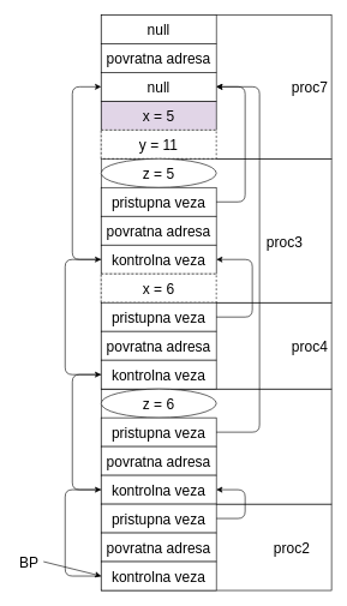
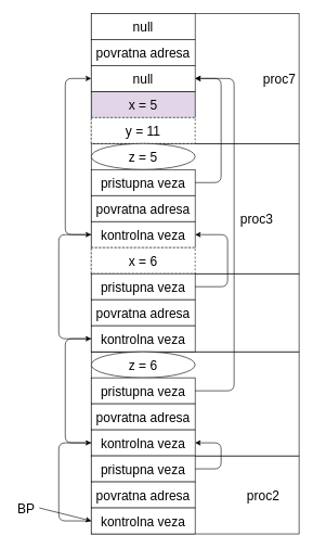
  <mxCell id="0" />
  <mxCell id="1" parent="0" />
  <mxCell id="2" value="" style="rounded=0;whiteSpace=wrap;html=1;fontSize=20;" parent="1" vertex="1"><mxGeometry x="140" y="700" width="320" height="120" as="geometry" /></mxCell>
  <mxCell id="3" value="" style="rounded=0;whiteSpace=wrap;html=1;fontSize=20;" parent="1" vertex="1"><mxGeometry x="140" y="540" width="320" height="160" as="geometry" /></mxCell>
  <mxCell id="4" value="" style="rounded=0;whiteSpace=wrap;html=1;fontSize=20;" parent="1" vertex="1"><mxGeometry x="140" y="420" width="320" height="120" as="geometry" /></mxCell>
  <mxCell id="5" value="" style="rounded=0;whiteSpace=wrap;html=1;fontSize=20;" parent="1" vertex="1"><mxGeometry x="140" y="220" width="320" height="200" as="geometry" /></mxCell>
  <mxCell id="6" value="" style="rounded=0;whiteSpace=wrap;html=1;fontSize=20;" parent="1" vertex="1"><mxGeometry x="140" y="20" width="320" height="200" as="geometry" /></mxCell>
  <mxCell id="7" value="&lt;font style=&quot;font-size: 20px&quot;&gt;x = 5&lt;/font&gt;" style="rounded=0;whiteSpace=wrap;html=1;fillColor=#e1d5e7;" parent="1" vertex="1"><mxGeometry x="140" y="140" width="160" height="40" as="geometry" /></mxCell>
  <mxCell id="8" value="&lt;font style=&quot;font-size: 20px&quot;&gt;y = 11&lt;/font&gt;" style="rounded=0;whiteSpace=wrap;html=1;dashed=1;" parent="1" vertex="1"><mxGeometry x="140" y="180" width="160" height="40" as="geometry" /></mxCell>
  <mxCell id="9" value="&lt;span style=&quot;font-size: 20px&quot;&gt;null&lt;/span&gt;" style="rounded=0;whiteSpace=wrap;html=1;" parent="1" vertex="1"><mxGeometry x="140" y="20" width="160" height="40" as="geometry" /></mxCell>
  <mxCell id="10" value="&lt;font style=&quot;font-size: 20px&quot;&gt;povratna adresa&lt;/font&gt;" style="rounded=0;whiteSpace=wrap;html=1;" parent="1" vertex="1"><mxGeometry x="140" y="60" width="160" height="40" as="geometry" /></mxCell>
  <mxCell id="11" value="&lt;span style=&quot;font-size: 20px&quot;&gt;null&lt;/span&gt;" style="rounded=0;whiteSpace=wrap;html=1;" parent="1" vertex="1"><mxGeometry x="140" y="100" width="160" height="40" as="geometry" /></mxCell>
  <mxCell id="12" value="&lt;font style=&quot;font-size: 20px&quot;&gt;z = 5&lt;/font&gt;" style="ellipse;whiteSpace=wrap;html=1;" parent="1" vertex="1"><mxGeometry x="140" y="220" width="160" height="40" as="geometry" /></mxCell>
  <mxCell id="13" value="&lt;font style=&quot;font-size: 20px&quot;&gt;pristupna veza&lt;/font&gt;" style="rounded=0;whiteSpace=wrap;html=1;" parent="1" vertex="1"><mxGeometry x="140" y="260" width="160" height="40" as="geometry" /></mxCell>
  <mxCell id="14" value="&lt;font style=&quot;font-size: 20px&quot;&gt;povratna adresa&lt;/font&gt;" style="rounded=0;whiteSpace=wrap;html=1;" parent="1" vertex="1"><mxGeometry x="140" y="300" width="160" height="40" as="geometry" /></mxCell>
  <mxCell id="15" value="&lt;span style=&quot;font-size: 20px&quot;&gt;kontrolna veza&lt;/span&gt;" style="rounded=0;whiteSpace=wrap;html=1;" parent="1" vertex="1"><mxGeometry x="140" y="340" width="160" height="40" as="geometry" /></mxCell>
  <mxCell id="16" value="" style="endArrow=classic;html=1;fontSize=20;exitX=1;exitY=0.5;exitDx=0;exitDy=0;entryX=1;entryY=0.5;entryDx=0;entryDy=0;" parent="1" source="13" target="11" edge="1"><mxGeometry width="50" height="50" relative="1" as="geometry"><mxPoint x="370" y="350" as="sourcePoint" /><mxPoint x="420" y="300" as="targetPoint" /><Array as="points"><mxPoint x="340" y="280" /><mxPoint x="340" y="120" /></Array></mxGeometry></mxCell>
  <mxCell id="17" value="" style="endArrow=classic;html=1;fontSize=20;exitX=0;exitY=0.5;exitDx=0;exitDy=0;entryX=0;entryY=0.5;entryDx=0;entryDy=0;" parent="1" source="15" target="11" edge="1"><mxGeometry width="50" height="50" relative="1" as="geometry"><mxPoint x="0" y="300" as="sourcePoint" /><mxPoint x="50" y="250" as="targetPoint" /><Array as="points"><mxPoint x="100" y="360" /><mxPoint x="100" y="120" /></Array></mxGeometry></mxCell>
  <mxCell id="18" value="&lt;font style=&quot;font-size: 20px&quot;&gt;x = 6&lt;/font&gt;" style="rounded=0;whiteSpace=wrap;html=1;dashed=1;" parent="1" vertex="1"><mxGeometry x="140" y="380" width="160" height="40" as="geometry" /></mxCell>
  <mxCell id="19" value="proc7" style="text;html=1;strokeColor=none;fillColor=none;align=center;verticalAlign=middle;whiteSpace=wrap;rounded=0;fontSize=20;" parent="1" vertex="1"><mxGeometry x="400" y="105" width="60" height="30" as="geometry" /></mxCell>
  <mxCell id="20" value="proc3" style="text;html=1;strokeColor=none;fillColor=none;align=center;verticalAlign=middle;whiteSpace=wrap;rounded=0;fontSize=20;" parent="1" vertex="1"><mxGeometry x="365" y="320" width="60" height="30" as="geometry" /></mxCell>
  <mxCell id="21" value="&lt;font style=&quot;font-size: 20px&quot;&gt;pristupna veza&lt;/font&gt;" style="rounded=0;whiteSpace=wrap;html=1;" parent="1" vertex="1"><mxGeometry x="140" y="420" width="160" height="40" as="geometry" /></mxCell>
  <mxCell id="22" value="&lt;font style=&quot;font-size: 20px&quot;&gt;povratna adresa&lt;/font&gt;" style="rounded=0;whiteSpace=wrap;html=1;" parent="1" vertex="1"><mxGeometry x="140" y="460" width="160" height="40" as="geometry" /></mxCell>
  <mxCell id="23" value="&lt;span style=&quot;font-size: 20px&quot;&gt;kontrolna veza&lt;/span&gt;" style="rounded=0;whiteSpace=wrap;html=1;" parent="1" vertex="1"><mxGeometry x="140" y="500" width="160" height="40" as="geometry" /></mxCell>
  <mxCell id="24" value="" style="endArrow=classic;html=1;fontSize=20;exitX=1;exitY=0.5;exitDx=0;exitDy=0;entryX=1;entryY=0.5;entryDx=0;entryDy=0;" parent="1" source="21" target="15" edge="1"><mxGeometry width="50" height="50" relative="1" as="geometry"><mxPoint x="380" y="560" as="sourcePoint" /><mxPoint x="430" y="510" as="targetPoint" /><Array as="points"><mxPoint x="350" y="440" /><mxPoint x="350" y="360" /></Array></mxGeometry></mxCell>
  <mxCell id="25" value="" style="endArrow=classic;html=1;fontSize=20;exitX=0;exitY=0.5;exitDx=0;exitDy=0;entryX=0;entryY=0.5;entryDx=0;entryDy=0;" parent="1" source="23" target="15" edge="1"><mxGeometry width="50" height="50" relative="1" as="geometry"><mxPoint x="-70" y="540" as="sourcePoint" /><mxPoint x="-20" y="490" as="targetPoint" /><Array as="points"><mxPoint x="90" y="520" /><mxPoint x="90" y="360" /></Array></mxGeometry></mxCell>
- <mxCell id="26" value="proc4" style="text;html=1;strokeColor=none;fillColor=none;align=center;verticalAlign=middle;whiteSpace=wrap;rounded=0;fontSize=20;" parent="1" vertex="1"><mxGeometry x="400" y="465" width="60" height="30" as="geometry" /></mxCell>
  <mxCell id="27" value="&lt;font style=&quot;font-size: 20px&quot;&gt;z = 6&lt;/font&gt;" style="ellipse;whiteSpace=wrap;html=1;" parent="1" vertex="1"><mxGeometry x="140" y="540" width="160" height="40" as="geometry" /></mxCell>
  <mxCell id="28" value="&lt;font style=&quot;font-size: 20px&quot;&gt;pristupna veza&lt;/font&gt;" style="rounded=0;whiteSpace=wrap;html=1;" parent="1" vertex="1"><mxGeometry x="140" y="580" width="160" height="40" as="geometry" /></mxCell>
  <mxCell id="29" value="&lt;font style=&quot;font-size: 20px&quot;&gt;povratna adresa&lt;/font&gt;" style="rounded=0;whiteSpace=wrap;html=1;" parent="1" vertex="1"><mxGeometry x="140" y="620" width="160" height="40" as="geometry" /></mxCell>
  <mxCell id="30" value="&lt;span style=&quot;font-size: 20px&quot;&gt;kontrolna veza&lt;/span&gt;" style="rounded=0;whiteSpace=wrap;html=1;" parent="1" vertex="1"><mxGeometry x="140" y="660" width="160" height="40" as="geometry" /></mxCell>
  <mxCell id="31" value="" style="endArrow=classic;html=1;fontSize=20;exitX=1;exitY=0.5;exitDx=0;exitDy=0;entryX=1;entryY=0.5;entryDx=0;entryDy=0;" parent="1" source="28" target="11" edge="1"><mxGeometry width="50" height="50" relative="1" as="geometry"><mxPoint x="400" y="650" as="sourcePoint" /><mxPoint x="450" y="600" as="targetPoint" /><Array as="points"><mxPoint x="360" y="600" /><mxPoint x="360" y="120" /></Array></mxGeometry></mxCell>
  <mxCell id="32" value="" style="endArrow=classic;html=1;fontSize=20;exitX=0;exitY=0.5;exitDx=0;exitDy=0;entryX=0;entryY=0.5;entryDx=0;entryDy=0;" parent="1" source="30" target="23" edge="1"><mxGeometry width="50" height="50" relative="1" as="geometry"><mxPoint x="-20" y="690" as="sourcePoint" /><mxPoint x="30" y="640" as="targetPoint" /><Array as="points"><mxPoint x="100" y="680" /><mxPoint x="100" y="520" /></Array></mxGeometry></mxCell>
  <mxCell id="33" value="&lt;font style=&quot;font-size: 20px&quot;&gt;pristupna veza&lt;/font&gt;" style="rounded=0;whiteSpace=wrap;html=1;" parent="1" vertex="1"><mxGeometry x="140" y="700" width="160" height="40" as="geometry" /></mxCell>
  <mxCell id="34" value="&lt;font style=&quot;font-size: 20px&quot;&gt;povratna adresa&lt;/font&gt;" style="rounded=0;whiteSpace=wrap;html=1;" parent="1" vertex="1"><mxGeometry x="140" y="740" width="160" height="40" as="geometry" /></mxCell>
  <mxCell id="35" value="&lt;span style=&quot;font-size: 20px&quot;&gt;kontrolna veza&lt;/span&gt;" style="rounded=0;whiteSpace=wrap;html=1;" parent="1" vertex="1"><mxGeometry x="140" y="780" width="160" height="40" as="geometry" /></mxCell>
  <mxCell id="36" value="" style="endArrow=classic;html=1;fontSize=20;exitX=0;exitY=0.5;exitDx=0;exitDy=0;entryX=0;entryY=0.5;entryDx=0;entryDy=0;" parent="1" source="35" target="30" edge="1"><mxGeometry width="50" height="50" relative="1" as="geometry"><mxPoint x="-50" y="680" as="sourcePoint" /><mxPoint x="0" y="630" as="targetPoint" /><Array as="points"><mxPoint x="90" y="800" /><mxPoint x="90" y="680" /></Array></mxGeometry></mxCell>
  <mxCell id="37" value="" style="endArrow=classic;html=1;fontSize=20;exitX=1;exitY=0.5;exitDx=0;exitDy=0;entryX=1;entryY=0.5;entryDx=0;entryDy=0;" parent="1" source="33" edge="1" target="30"><mxGeometry width="50" height="50" relative="1" as="geometry"><mxPoint x="390" y="850" as="sourcePoint" /><mxPoint x="300" y="600" as="targetPoint" /><Array as="points"><mxPoint x="340" y="720" /><mxPoint x="340" y="680" /></Array></mxGeometry></mxCell>
  <mxCell id="38" value="proc2" style="text;html=1;strokeColor=none;fillColor=none;align=center;verticalAlign=middle;whiteSpace=wrap;rounded=0;fontSize=20;" parent="1" vertex="1"><mxGeometry x="375" y="745" width="60" height="30" as="geometry" /></mxCell>
  <mxCell id="39" value="" style="endArrow=classic;html=1;fontSize=20;exitX=1;exitY=0.5;exitDx=0;exitDy=0;" parent="1" source="40" edge="1"><mxGeometry width="50" height="50" relative="1" as="geometry"><mxPoint x="50" y="800" as="sourcePoint" /><mxPoint x="140" y="800" as="targetPoint" /></mxGeometry></mxCell>
  <mxCell id="40" value="BP" style="text;html=1;strokeColor=none;fillColor=none;align=center;verticalAlign=middle;whiteSpace=wrap;rounded=0;fontSize=20;" parent="1" vertex="1"><mxGeometry x="20" y="760" width="40" height="40" as="geometry" /></mxCell>
